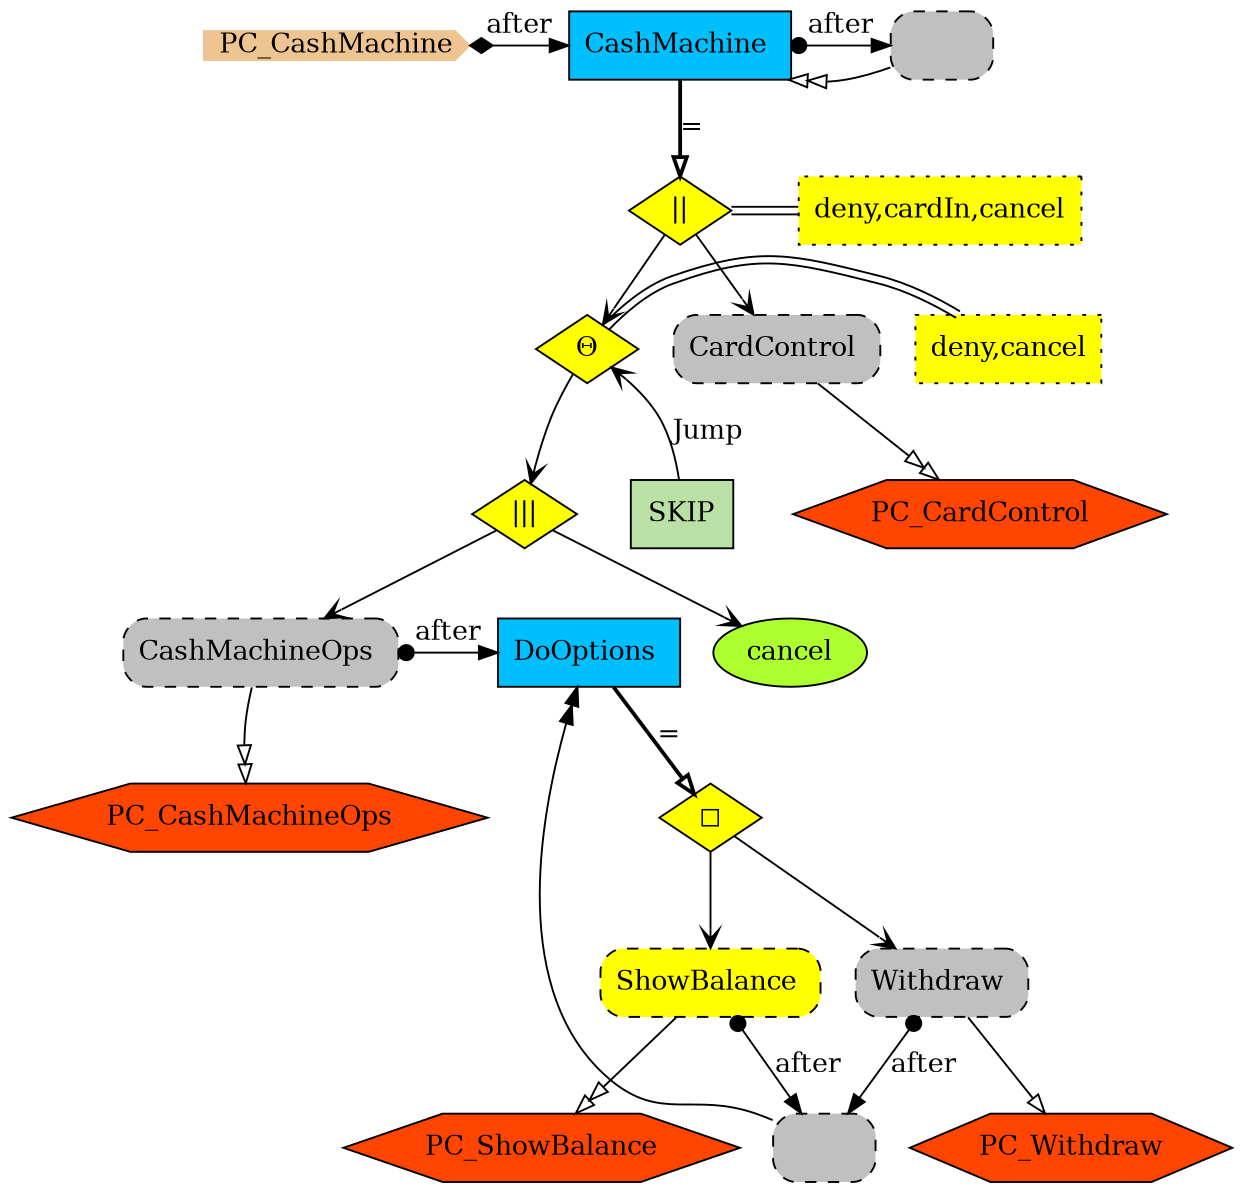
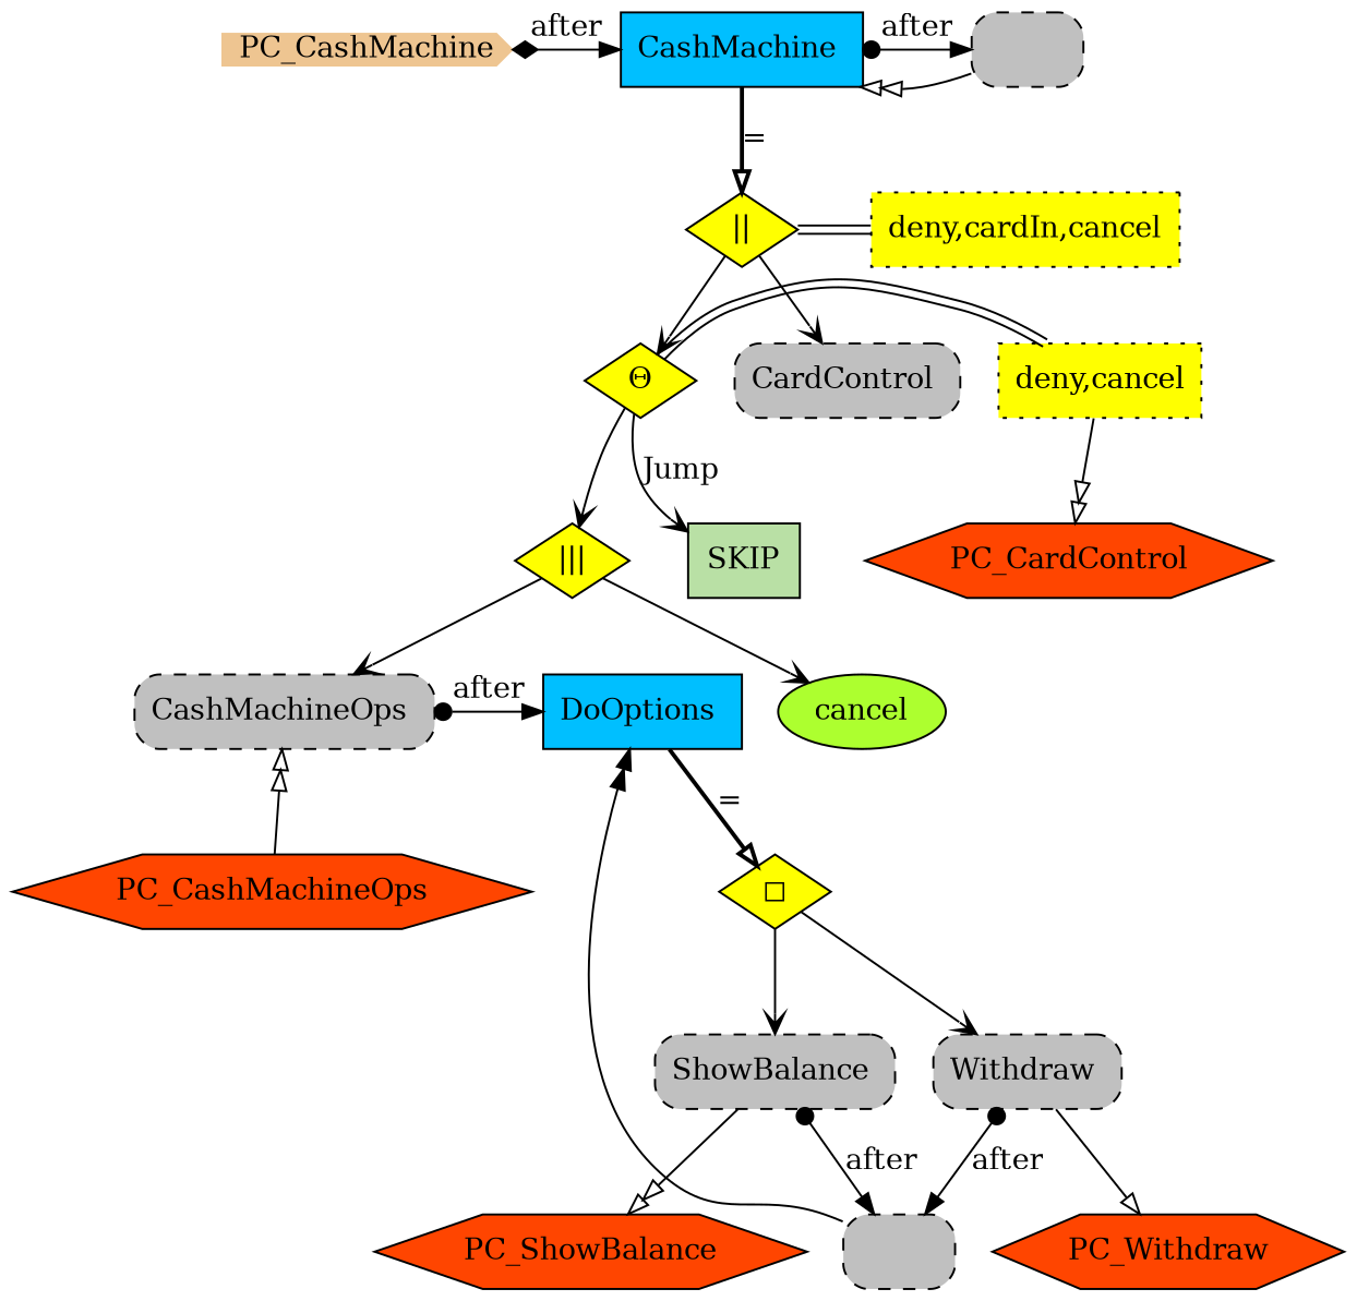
  digraph {
    node [fillcolor=yellow shape=rectangle style=filled]
    edge [arrowhead=open]
    n1 [label="Θ" shape=diamond]
    n2 [label="deny,cancel" shape=rect style="filled,dotted"]
    n3 [label="||" shape=diamond]
    n4 [label="deny,cardIn,cancel" shape=rect style="filled,dotted"]
    n5 [color=burlywood2 height=.2 label=PC_CashMachine shape=cds width=.2 fillcolor=""]
    n6 [fillcolor=deepskyblue label="CashMachine " shape=box]
    n7 [fillcolor=gray label=" " style="rounded,filled,dashed"]
    n8 [fillcolor=deepskyblue label="DoOptions " shape=box]
    n9 [fillcolor=gray label="CashMachineOps " style="rounded,filled,dashed"]
    n10 [fillcolor="#B9E0A5" label=SKIP shape=box]
    n11 [label="|||" shape=diamond]
    n12 [fillcolor=gray label="CardControl " style="rounded,filled,dashed"]
    n13 [label="◻︎" shape=diamond]
    n14 [fillcolor=orangered label=PC_CashMachineOps shape=hexagon]
    n15 [fillcolor=gray label=" " style="rounded,filled,dashed"]
    n16 [fillcolor=orangered label=PC_Withdraw shape=hexagon]
    n17 [fillcolor=orangered label=PC_ShowBalance shape=hexagon]
-   n18 [label="ShowBalance " style="rounded,filled,dashed"]
+   n18 [fillcolor=gray label="ShowBalance " style="rounded,filled,dashed"]
    n19 [fillcolor=gray label="Withdraw " style="rounded,filled,dashed"]
    n20 [fillcolor=orangered label=PC_CardControl shape=hexagon]
    n21 [fillcolor=greenyellow label=cancel shape=ellipse]
    subgraph sub_1 {
      rank=same
      n1
      n2
    }
    subgraph sub_2 {
      rank=same
      n3
      n4
    }
    subgraph sub_3 {
      rank=min
      n5
      n6
    }
    subgraph sub_4 {
      rank=same
      n6
      n7
    }
    subgraph sub_5 {
      rank=same
      n8
      n9
    }
    n1 -> n2 [color="black:invis:black" dir=none arrowhead=""]
-   n10 -> n1 [label=Jump]
+   n1 -> n10 [label=Jump]
    n1 -> n11
    n3 -> n1
    n3 -> n4 [color="black:invis:black" dir=none arrowhead=""]
    n3 -> n12
    n5 -> n6 [arrowtail=diamond dir=both label=after arrowhead=""]
    n6 -> n3 [arrowhead=onormal label="=" penwidth=2]
    n6 -> n7 [arrowtail=dot dir=both label=after arrowhead=""]
    n7 -> n6 [arrowhead=normalnormal fillcolor=white label=" "]
    n8 -> n13 [arrowhead=onormal label="=" penwidth=2]
    n9 -> n8 [arrowtail=dot dir=both label=after arrowhead=""]
-   n9 -> n14 [arrowhead=normalnormal fillcolor=white label=" "]
+   n14 -> n9 [arrowhead=normalnormal fillcolor=white label=" "]
    n11 -> n9
    n11 -> n21
-   n12 -> n20 [arrowhead=normalnormal fillcolor=white label=" "]
+   n2 -> n20 [arrowhead=normalnormal fillcolor=white label=" "]
    n13 -> n18
    n13 -> n19
    n15 -> n8 [arrowhead=normalnormal label=" "]
    n18 -> n15 [arrowtail=dot dir=both label=after arrowhead=""]
    n18 -> n17 [arrowhead=normalnormal fillcolor=white label=" "]
    n19 -> n15 [arrowtail=dot dir=both label=after arrowhead=""]
    n19 -> n16 [arrowhead=onormal fillcolor=white label=" "]
  }
